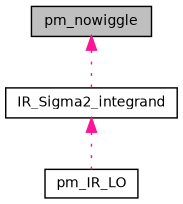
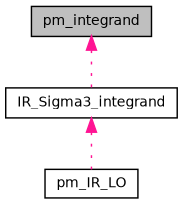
  digraph {
    rankdir=TB
    node [color=black fillcolor=white fontname=Helvetica fontsize=10 shape=record style=filled]
    edge [color=deeppink dir=back fontname=Helvetica fontsize=10 labelfontname=Helvetica labelfontsize=10 style=dotted]
-   n1 [fillcolor=grey75 fontcolor=black height=0.2 label=pm_nowiggle width=0.4]
-   n2 [height=0.2 label=IR_Sigma2_integrand width=0.4]
+   n1 [fillcolor=grey75 fontcolor=black height=0.2 label=pm_integrand width=0.4]
+   n2 [height=0.2 label=IR_Sigma3_integrand width=0.4]
    n3 [height=0.2 label=pm_IR_LO width=0.4]
    n1 -> n2
    n2 -> n3
  }
